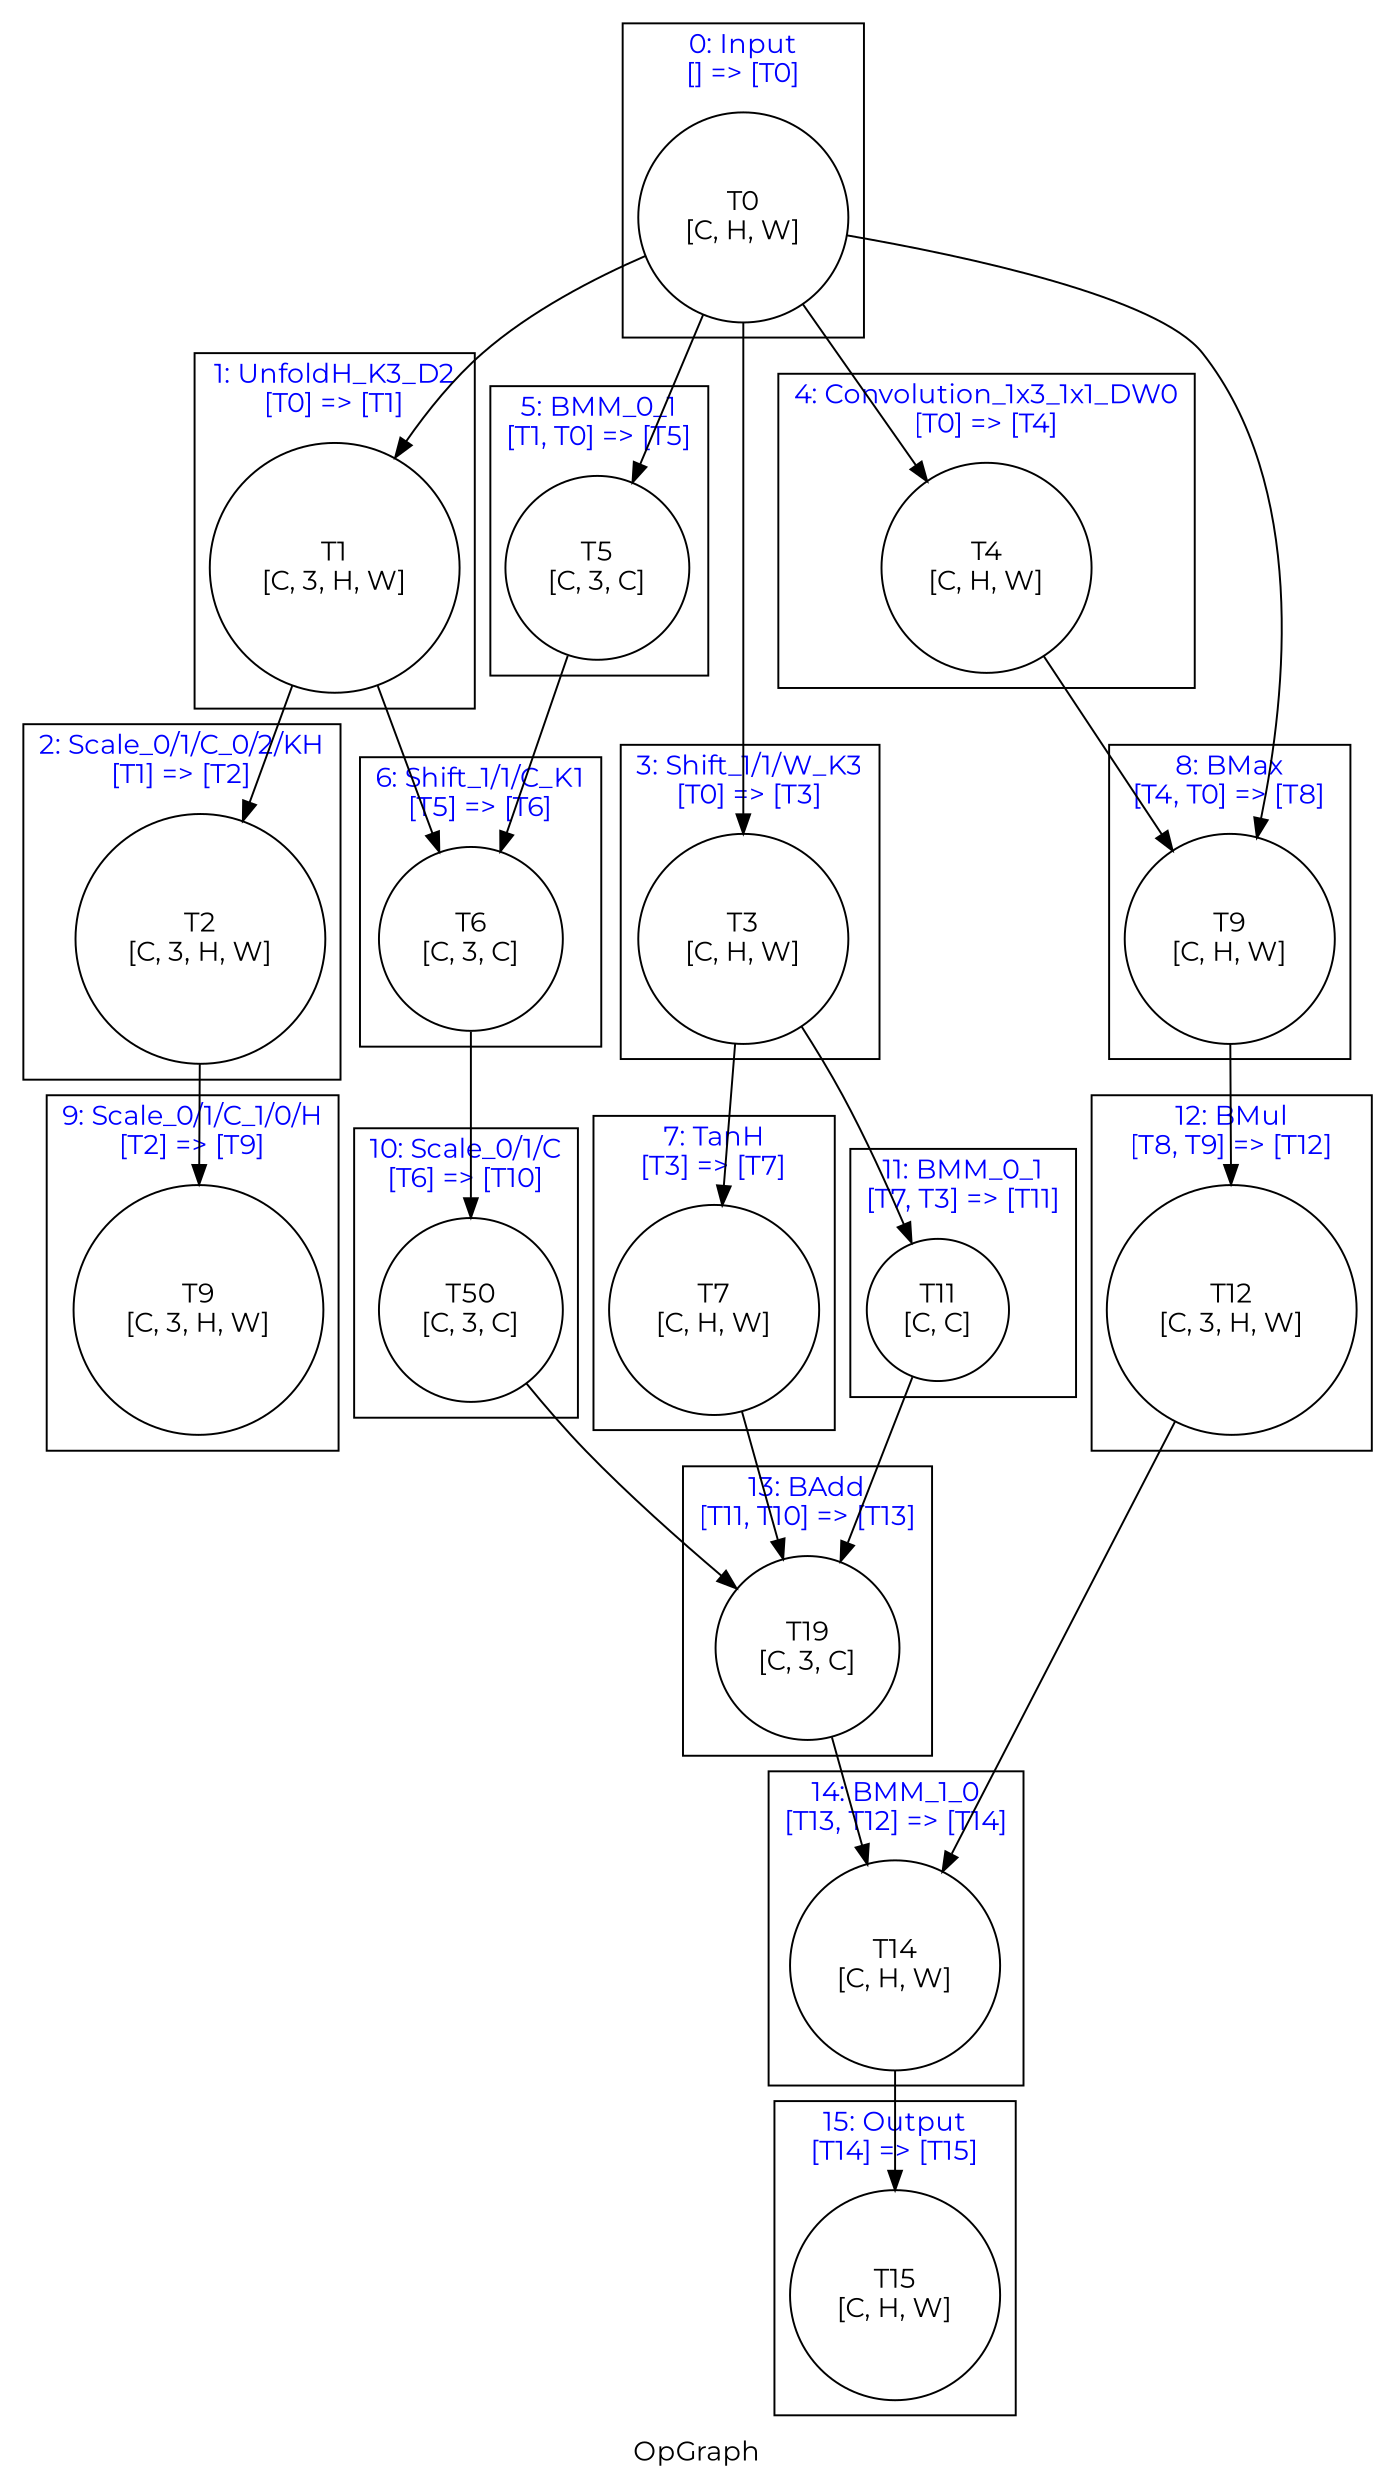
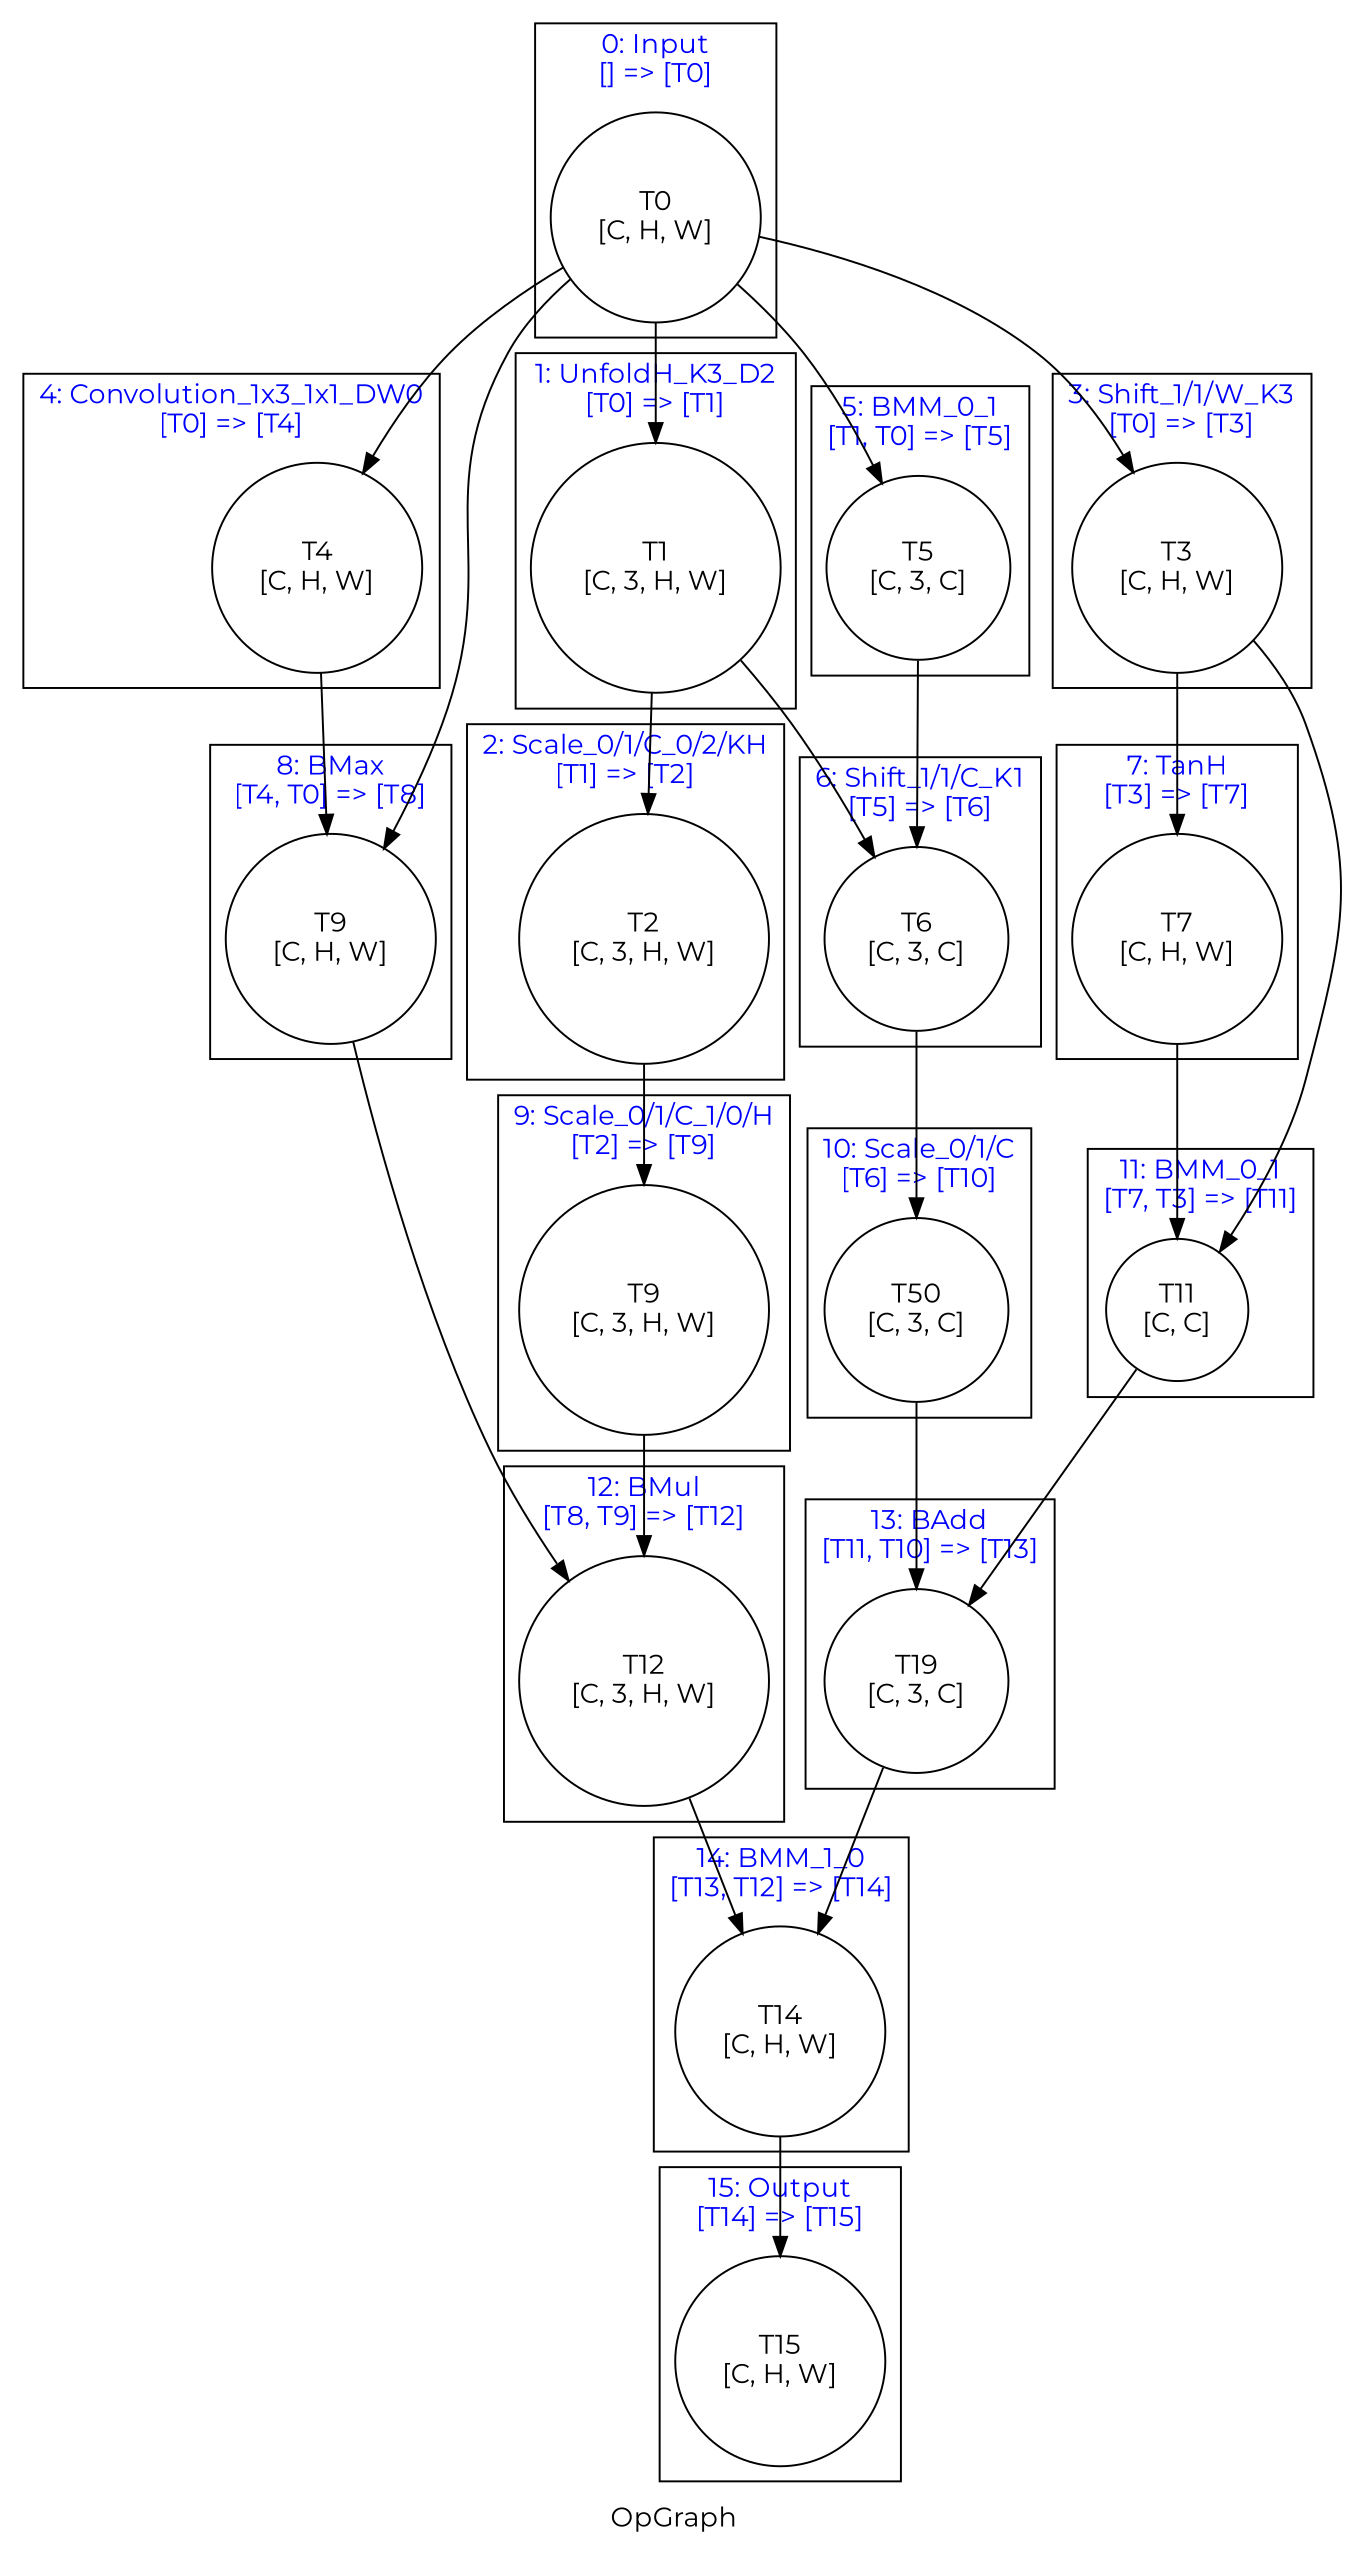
  digraph {
    fontname=Montserrat
    label=OpGraph
    node [color=black fontname=Montserrat shape=circle]
    edge [fontname=Montserrat]
    n1 [label="T0\n[C, H, W]"]
    n2 [label="T1\n[C, 3, H, W]"]
    n3 [label="T2\n[C, 3, H, W]"]
    n4 [label="T3\n[C, H, W]"]
    n5 [label="T4\n[C, H, W]"]
    n6 [label="T5\n[C, 3, C]"]
    n7 [label="T6\n[C, 3, C]"]
    n8 [label="T7\n[C, H, W]"]
    n9 [label="T9\n[C, H, W]"]
    n10 [label="T9\n[C, 3, H, W]"]
    n11 [label="T50\n[C, 3, C]"]
    n12 [label="T11\n[C, C]"]
    n13 [label="T12\n[C, 3, H, W]"]
    n14 [label="T19\n[C, 3, C]"]
    n15 [label="T14\n[C, H, W]"]
    n16 [label="T15\n[C, H, W]"]
    subgraph sub_1 {
      n1
      n2
      n3
      n4
      n5
      n6
      n7
      n8
      n9
      n10
      n11
      n12
      n13
      n14
      n15
      n16
    }
    subgraph cluster_2 {
      fontcolor=blue
      label="0: Input\n[] => [T0]"
      n1
    }
    subgraph cluster_3 {
      fontcolor=blue
      label="1: UnfoldH_K3_D2\n[T0] => [T1]"
      n2
    }
    subgraph cluster_4 {
      fontcolor=blue
      label="2: Scale_0/1/C_0/2/KH\n[T1] => [T2]"
      n3
    }
    subgraph cluster_5 {
      fontcolor=blue
      label="3: Shift_1/1/W_K3\n[T0] => [T3]"
      n4
    }
    subgraph cluster_6 {
      fontcolor=blue
      label="4: Convolution_1x3_1x1_DW0\n[T0] => [T4]"
      n5
    }
    subgraph cluster_7 {
      fontcolor=blue
      label="5: BMM_0_1\n[T1, T0] => [T5]"
      n6
    }
    subgraph cluster_8 {
      fontcolor=blue
      label="6: Shift_1/1/C_K1\n[T5] => [T6]"
      n7
    }
    subgraph cluster_9 {
      fontcolor=blue
      label="7: TanH\n[T3] => [T7]"
      n8
    }
    subgraph cluster_10 {
      fontcolor=blue
      label="8: BMax\n[T4, T0] => [T8]"
      n9
    }
    subgraph cluster_11 {
      fontcolor=blue
      label="9: Scale_0/1/C_1/0/H\n[T2] => [T9]"
      n10
    }
    subgraph cluster_12 {
      fontcolor=blue
      label="10: Scale_0/1/C\n[T6] => [T10]"
      n11
    }
    subgraph cluster_13 {
      fontcolor=blue
      label="11: BMM_0_1\n[T7, T3] => [T11]"
      n12
    }
    subgraph cluster_14 {
      fontcolor=blue
      label="12: BMul\n[T8, T9] => [T12]"
      n13
    }
    subgraph cluster_15 {
      fontcolor=blue
      label="13: BAdd\n[T11, T10] => [T13]"
      n14
    }
    subgraph cluster_16 {
      fontcolor=blue
      label="14: BMM_1_0\n[T13, T12] => [T14]"
      n15
    }
    subgraph cluster_17 {
      fontcolor=blue
      label="15: Output\n[T14] => [T15]"
      n16
    }
    n1 -> n2
    n1 -> n4
    n1 -> n5
    n1 -> n6
    n1 -> n9
    n2 -> n3
    n2 -> n7
    n3 -> n10
    n4 -> n8
    n4 -> n12
    n5 -> n9
    n6 -> n7
    n7 -> n11
-   n8 -> n14
+   n8 -> n12
    n9 -> n13
+   n10 -> n13
    n11 -> n14
    n12 -> n14
    n13 -> n15
    n14 -> n15
    n15 -> n16
  }
